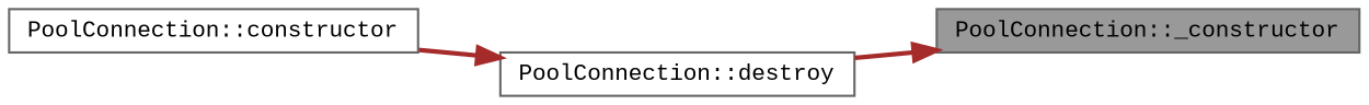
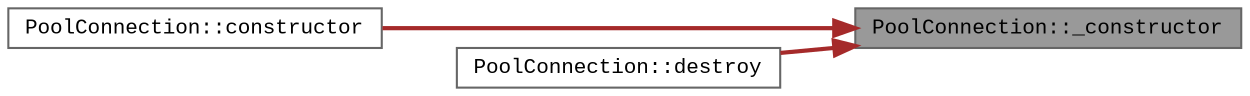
  digraph {
    fontname="Liberation Mono"
    rankdir=RL
    node [color=grey40 fillcolor=white fontname="Liberation Mono" fontsize=10 shape=box style=filled]
    edge [color=brown dir=back fontname="Liberation Mono" fontsize=10 labelfontname=Helvetica labelfontsize=10 style=bold]
    n1 [color=gray40 fillcolor=grey60 fontcolor=black height=0.2 label="PoolConnection::_constructor" width=0.4]
    n2 [height=0.2 label="PoolConnection::constructor" width=0.4]
    n3 [height=0.2 label="PoolConnection::destroy" width=0.4]
-   n3 -> n2
+   n1 -> n2
    n1 -> n3
  }
